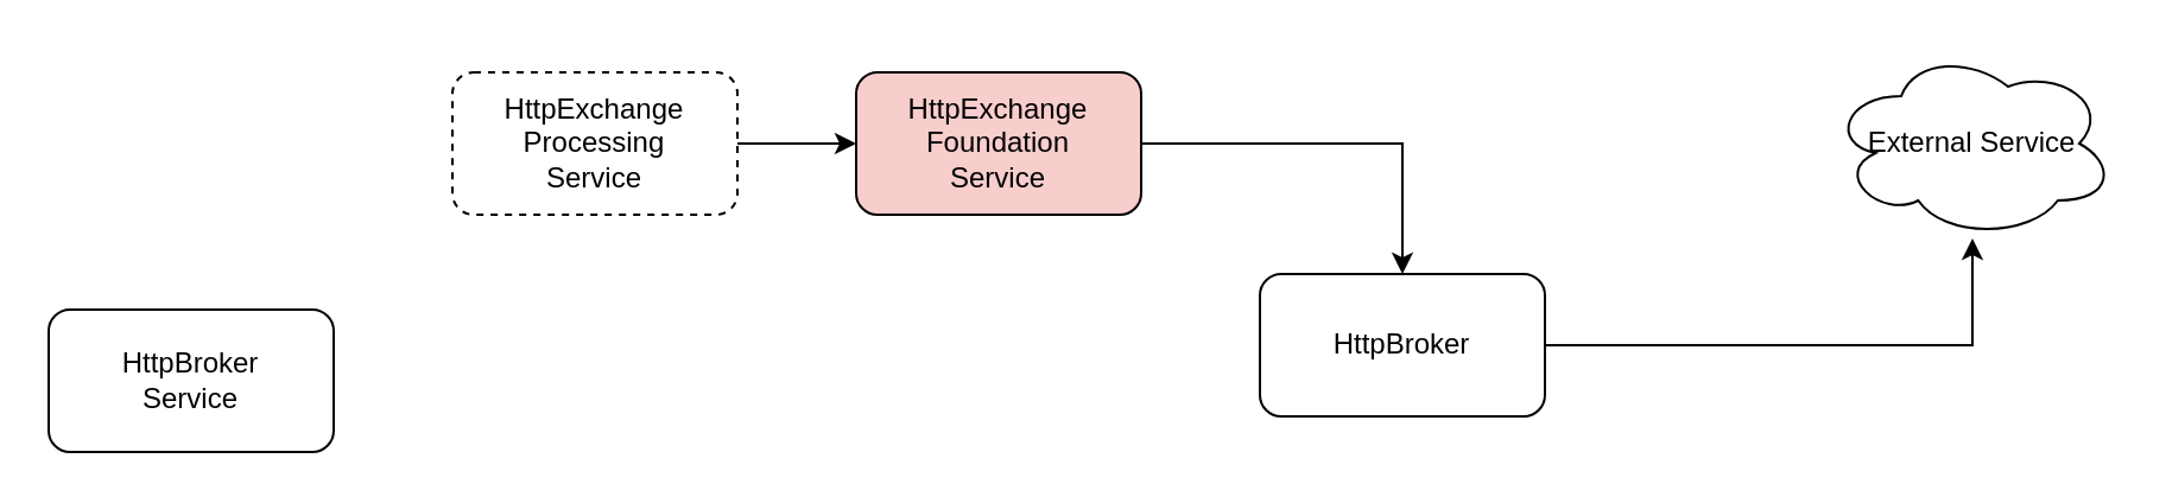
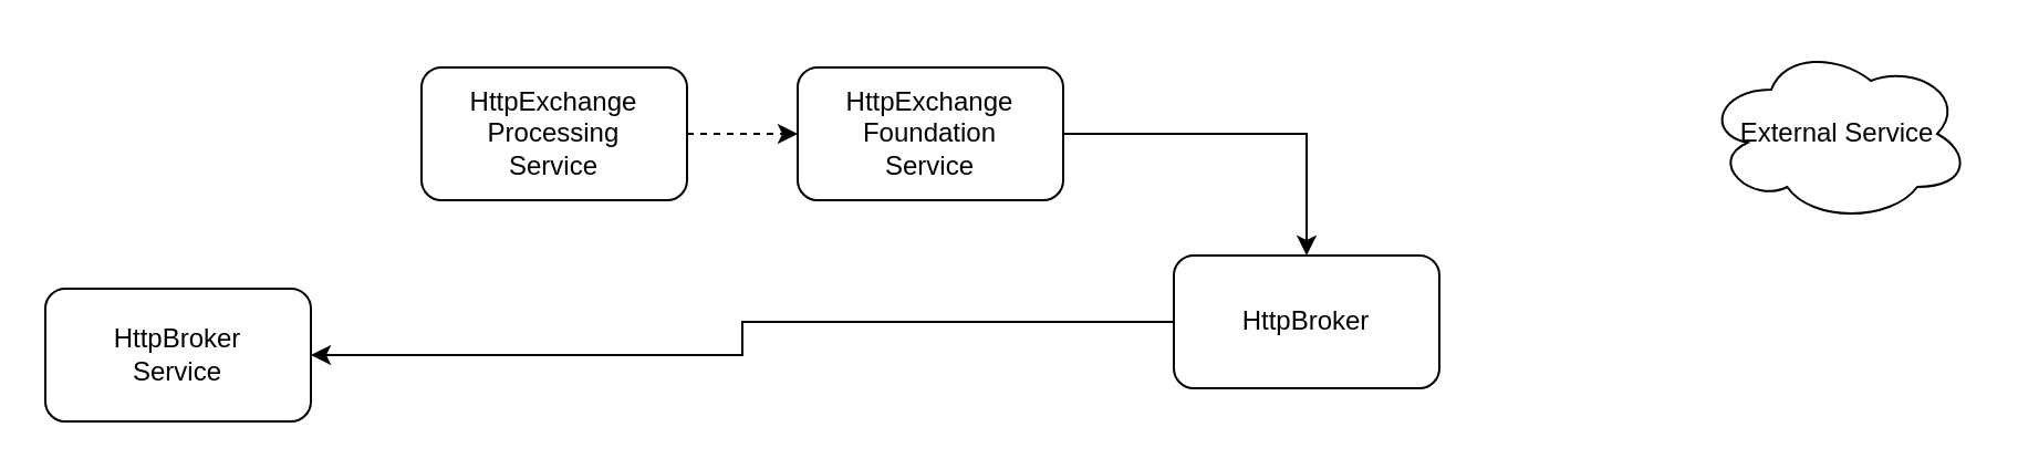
  <mxCell id="0" />
  <mxCell id="1" parent="0" />
- <mxCell id="2" style="edgeStyle=orthogonalEdgeStyle;rounded=0;orthogonalLoop=1;jettySize=auto;html=1;" edge="1" parent="1" source="3" target="4"><mxGeometry relative="1" as="geometry" /></mxCell>
+ <mxCell id="2" style="edgeStyle=orthogonalEdgeStyle;rounded=0;orthogonalLoop=1;jettySize=auto;html=1;" edge="1" parent="1" source="3" target="9"><mxGeometry relative="1" as="geometry" /></mxCell>
  <mxCell id="3" value="HttpBroker" style="rounded=1;whiteSpace=wrap;html=1;" vertex="1" parent="1"><mxGeometry x="530" y="115" width="120" height="60" as="geometry" /></mxCell>
  <mxCell id="4" value="External Service" style="ellipse;shape=cloud;whiteSpace=wrap;html=1;" vertex="1" parent="1"><mxGeometry x="770" y="20" width="120" height="80" as="geometry" /></mxCell>
  <mxCell id="5" value="" style="edgeStyle=orthogonalEdgeStyle;rounded=0;orthogonalLoop=1;jettySize=auto;html=1;" edge="1" parent="1" source="6" target="3"><mxGeometry relative="1" as="geometry" /></mxCell>
- <mxCell id="6" value="HttpExchange Foundation&lt;br&gt;Service" style="rounded=1;whiteSpace=wrap;html=1;fillColor=#f8cecc;" vertex="1" parent="1"><mxGeometry x="360" y="30" width="120" height="60" as="geometry" /></mxCell>
- <mxCell id="7" value="" style="edgeStyle=orthogonalEdgeStyle;rounded=0;orthogonalLoop=1;jettySize=auto;html=1;" edge="1" parent="1" source="8" target="6"><mxGeometry relative="1" as="geometry" /></mxCell>
- <mxCell id="8" value="HttpExchange&lt;br&gt;Processing&lt;br&gt;Service" style="rounded=1;whiteSpace=wrap;html=1;dashed=1;" vertex="1" parent="1"><mxGeometry x="190" y="30" width="120" height="60" as="geometry" /></mxCell>
+ <mxCell id="6" value="HttpExchange Foundation&lt;br&gt;Service" style="rounded=1;whiteSpace=wrap;html=1;" vertex="1" parent="1"><mxGeometry x="360" y="30" width="120" height="60" as="geometry" /></mxCell>
+ <mxCell id="7" value="" style="edgeStyle=orthogonalEdgeStyle;rounded=0;orthogonalLoop=1;jettySize=auto;html=1;dashed=1;" edge="1" parent="1" source="8" target="6"><mxGeometry relative="1" as="geometry" /></mxCell>
+ <mxCell id="8" value="HttpExchange&lt;br&gt;Processing&lt;br&gt;Service" style="rounded=1;whiteSpace=wrap;html=1;" vertex="1" parent="1"><mxGeometry x="190" y="30" width="120" height="60" as="geometry" /></mxCell>
  <mxCell id="9" value="HttpBroker&lt;br&gt;Service" style="rounded=1;whiteSpace=wrap;html=1;" vertex="1" parent="1"><mxGeometry x="20" y="130" width="120" height="60" as="geometry" /></mxCell>
